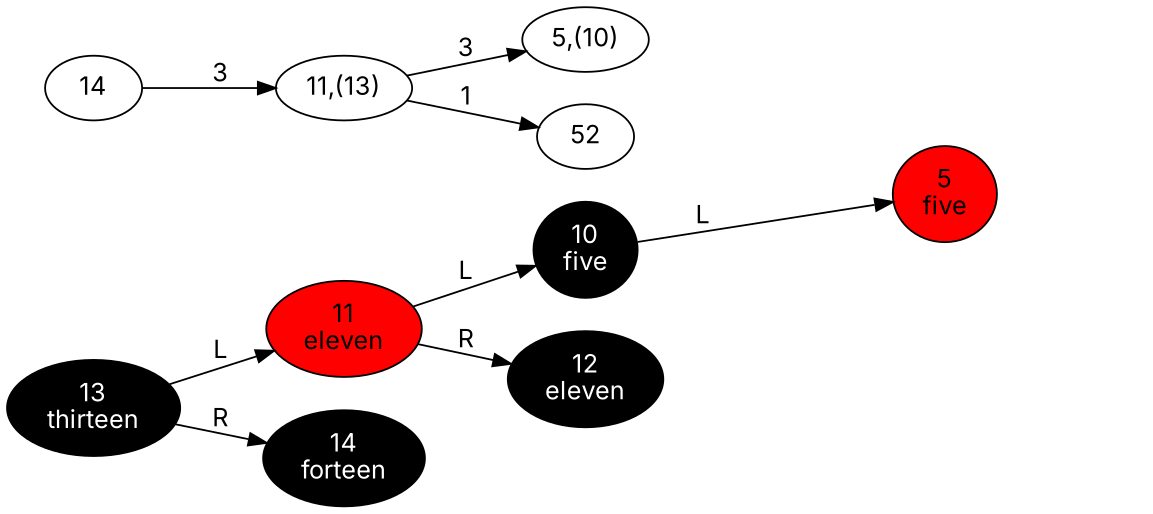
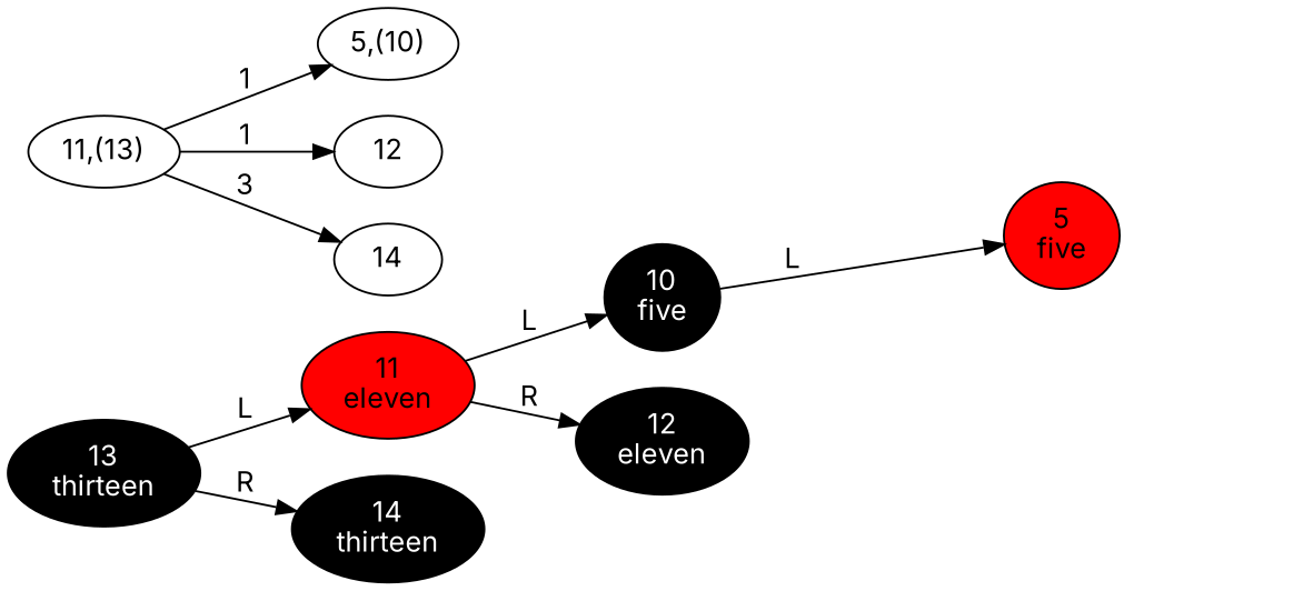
  digraph {
    fontname=Inter
    rankdir=LR
    node [fontname=Inter style=filled]
    edge [fontname=Inter]
    n1 [fillcolor=black fontcolor=white label="13\nthirteen"]
    n2 [fillcolor=red label="11\neleven"]
-   n3 [fillcolor=black fontcolor=white label="14\nforteen"]
+   n3 [fillcolor=black fontcolor=white label="14\nthirteen"]
    n4 [fillcolor=black fontcolor=white label="10\nfive"]
    n5 [fillcolor=black fontcolor=white label="12\neleven"]
    n6 [fillcolor=red label="5\nfive"]
    node_rb_1808253012_R [style=invis]
    n8 [label="11,(13)" style=""]
    n9 [label="5,(10)" style=""]
-   n10 [label=52 style=""]
+   n10 [label=12 style=""]
    n11 [label=14 style=""]
    n1 -> n2 [label=L taildir=sw]
    n1 -> n3 [label=R taildir=se]
    n2 -> n4 [label=L taildir=sw]
    n2 -> n5 [label=R taildir=se]
    n4 -> n6 [label=L taildir=sw]
    n4 -> node_rb_1808253012_R [style=invis]
-   n8 -> n9 [label=3]
+   n8 -> n9 [label=1]
    n8 -> n10 [label=1]
-   n11 -> n8 [label=3]
+   n8 -> n11 [label=3]
  }
